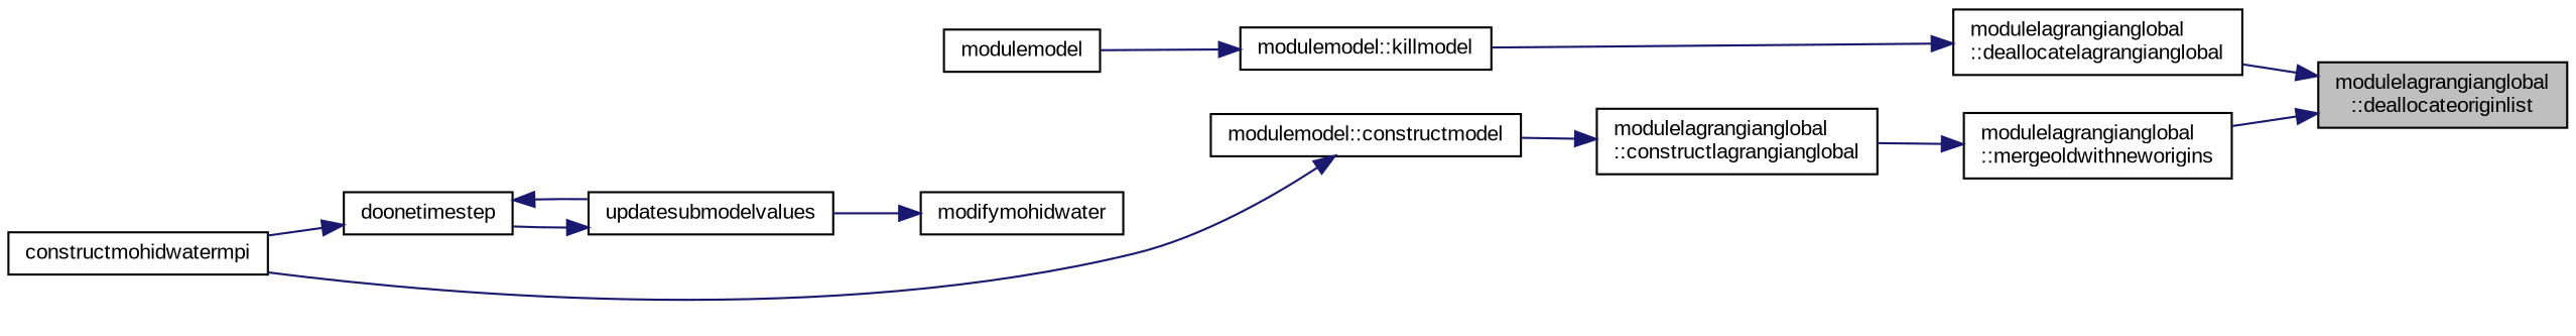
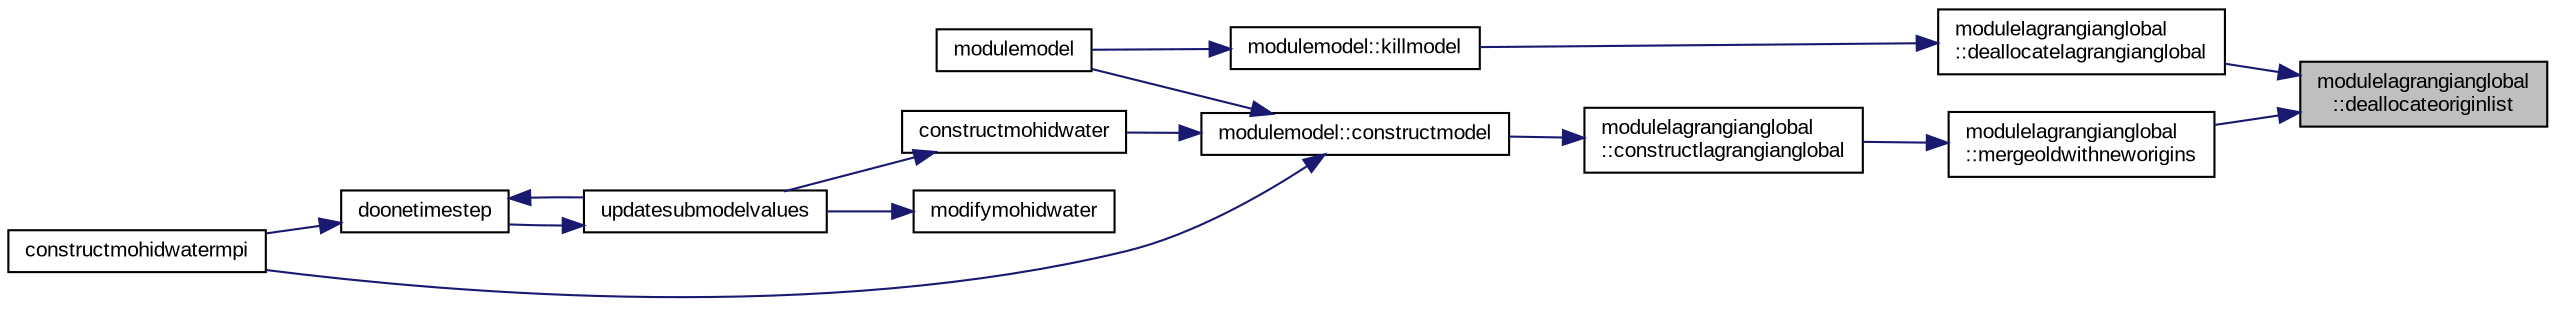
  digraph {
    fontname="Liberation Sans"
    rankdir=RL
    node [color=black fillcolor=white fontname="Liberation Sans" fontsize=10 shape=record style=filled]
    edge [color=midnightblue dir=back fontname="Liberation Sans" fontsize=10 labelfontname=Helvetica labelfontsize=10 style=solid]
    n1 [fillcolor=grey75 fontcolor=black height=0.2 label="modulelagrangianglobal\l::deallocateoriginlist" width=0.4]
    n2 [height=0.2 label="modulelagrangianglobal\l::deallocatelagrangianglobal" width=0.4]
    n3 [height=0.2 label="modulelagrangianglobal\l::mergeoldwithneworigins" width=0.4]
    n4 [height=0.2 label="modulemodel::killmodel" width=0.4]
    n5 [height=0.2 label="modulelagrangianglobal\l::constructlagrangianglobal" width=0.4]
    n6 [height=0.2 label=modulemodel width=0.4]
    n7 [height=0.2 label="modulemodel::constructmodel" width=0.4]
+   n8 [height=0.2 label=constructmohidwater width=0.4]
    n9 [height=0.2 label=constructmohidwatermpi width=0.4]
    n10 [height=0.2 label=updatesubmodelvalues width=0.4]
    n11 [height=0.2 label=doonetimestep width=0.4]
    n12 [height=0.2 label=modifymohidwater width=0.4]
    n1 -> n2
    n1 -> n3
    n2 -> n4
    n3 -> n5
    n4 -> n6
    n5 -> n7
+   n7 -> n6
+   n7 -> n8
    n7 -> n9
+   n8 -> n10
    n10 -> n11
    n11 -> n9
    n11 -> n10
    n12 -> n10
  }
